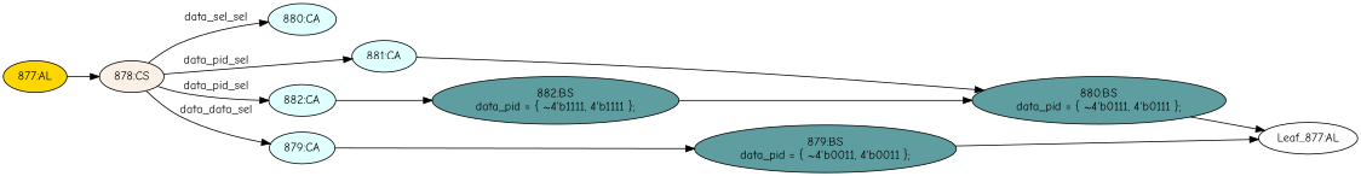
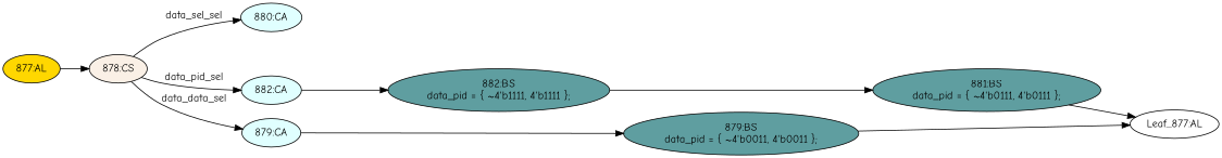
  strict digraph {
    fontname="Comic Neue"
    rankdir=LR
    node [fillcolor=lightcyan fontname="Comic Neue" statements="[]" style=filled typ=Case]
    edge [cond="[]" fontname="Comic Neue" lineno=None]
    n1 [ast="<pyverilog.vparser.ast.Case object at 0x7f55d3d0a310>" label="880:CA"]
    n2 [def_var="['data_pid']" label="Leaf_877:AL" fillcolor="" statements="" style="" typ=""]
    n3 [ast="<pyverilog.vparser.ast.CaseStatement object at 0x7f55d3d0e490>" fillcolor=linen label="878:CS" typ=CaseStatement]
    n4 [ast="<pyverilog.vparser.ast.Case object at 0x7f55d3d0ead0>" label="882:CA"]
    n5 [ast="<pyverilog.vparser.ast.Case object at 0x7f55d3d0e550>" label="879:CA"]
-   n6 [ast="<pyverilog.vparser.ast.Case object at 0x7f55d3d0e810>" label="881:CA"]
    n7 [ast="<pyverilog.vparser.ast.BlockingSubstitution object at 0x7f55d3d0eb10>" fillcolor=cadetblue label="882:BS\ndata_pid = { ~4'b1111, 4'b1111 };" statements="[<pyverilog.vparser.ast.BlockingSubstitution object at 0x7f55d3d0eb10>]" typ=BlockingSubstitution]
    n8 [ast="<pyverilog.vparser.ast.BlockingSubstitution object at 0x7f55d3d0e610>" fillcolor=cadetblue label="879:BS\ndata_pid = { ~4'b0011, 4'b0011 };" statements="[<pyverilog.vparser.ast.BlockingSubstitution object at 0x7f55d3d0e610>]" typ=BlockingSubstitution]
-   n9 [ast="<pyverilog.vparser.ast.BlockingSubstitution object at 0x7f55d3d0e8d0>" fillcolor=cadetblue label="880:BS\ndata_pid = { ~4'b0111, 4'b0111 };" statements="[<pyverilog.vparser.ast.BlockingSubstitution object at 0x7f55d3d0e8d0>]" typ=BlockingSubstitution]
+   n9 [ast="<pyverilog.vparser.ast.BlockingSubstitution object at 0x7f55d3d0e8d0>" fillcolor=cadetblue label="881:BS\ndata_pid = { ~4'b0111, 4'b0111 };" statements="[<pyverilog.vparser.ast.BlockingSubstitution object at 0x7f55d3d0e8d0>]" typ=BlockingSubstitution]
    n10 [ast="<pyverilog.vparser.ast.Always object at 0x7f55d3d0ed50>" clk_sens=False fillcolor=gold label="877:AL" sens="['data_pid_sel']" typ=Always use_var="['data_pid_sel']"]
    n3 -> n1 [cond="['data_pid_sel']" label=data_sel_sel lineno=878]
    n3 -> n4 [cond="['data_pid_sel']" label=data_pid_sel lineno=878]
    n3 -> n5 [cond="['data_pid_sel']" label=data_data_sel lineno=878]
-   n3 -> n6 [cond="['data_pid_sel']" label=data_pid_sel lineno=878]
    n4 -> n7
    n5 -> n8
-   n6 -> n9
    n7 -> n9
    n8 -> n2
    n9 -> n2
    n10 -> n3
  }
